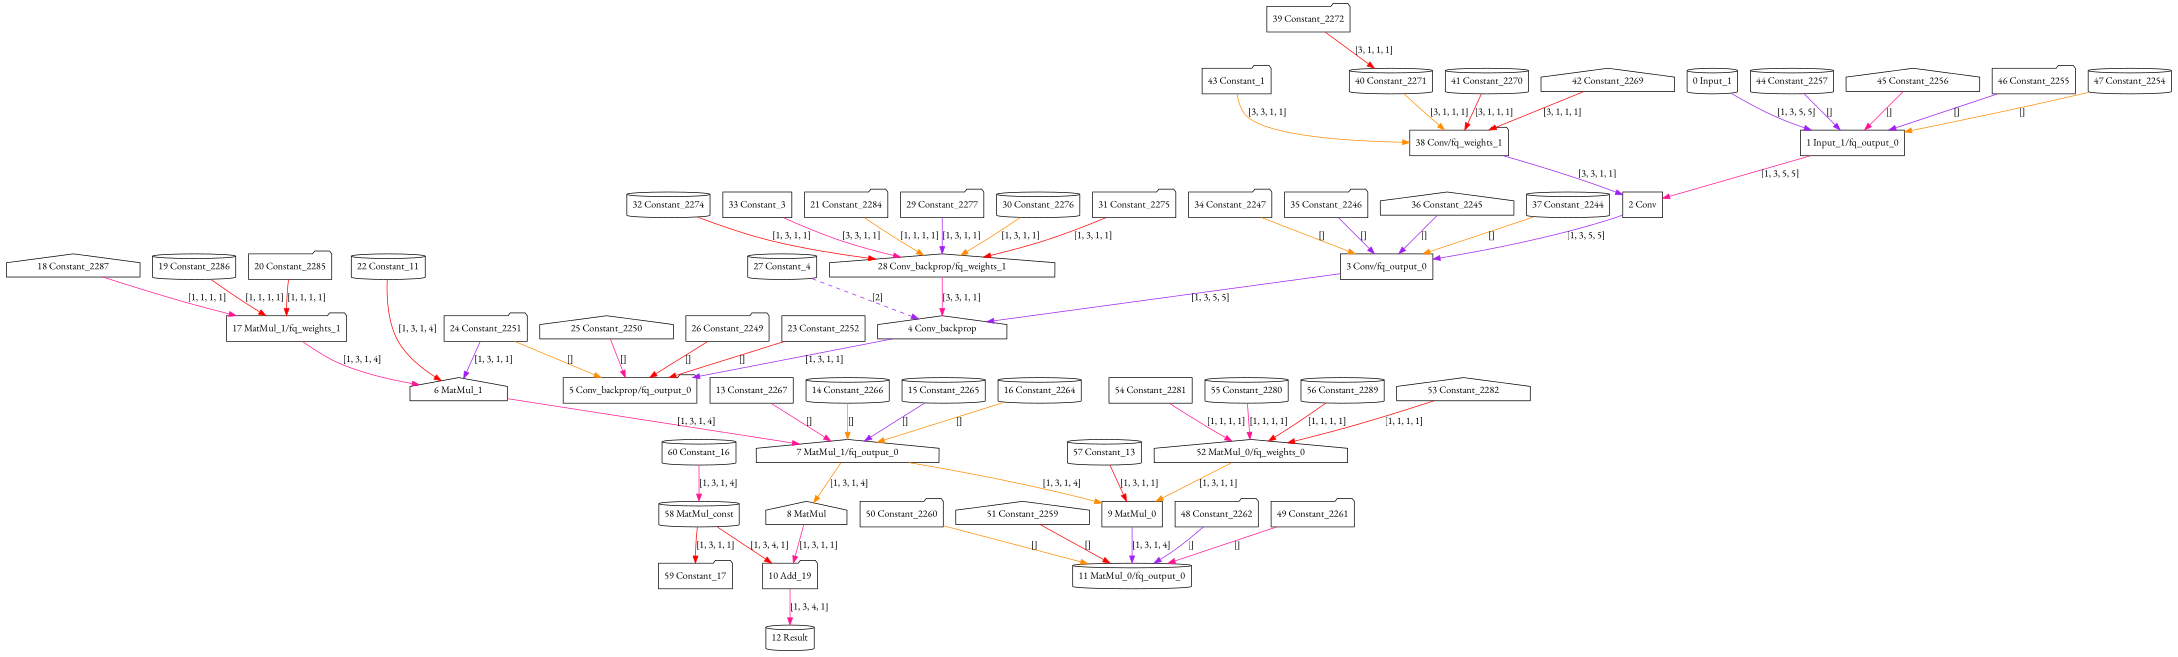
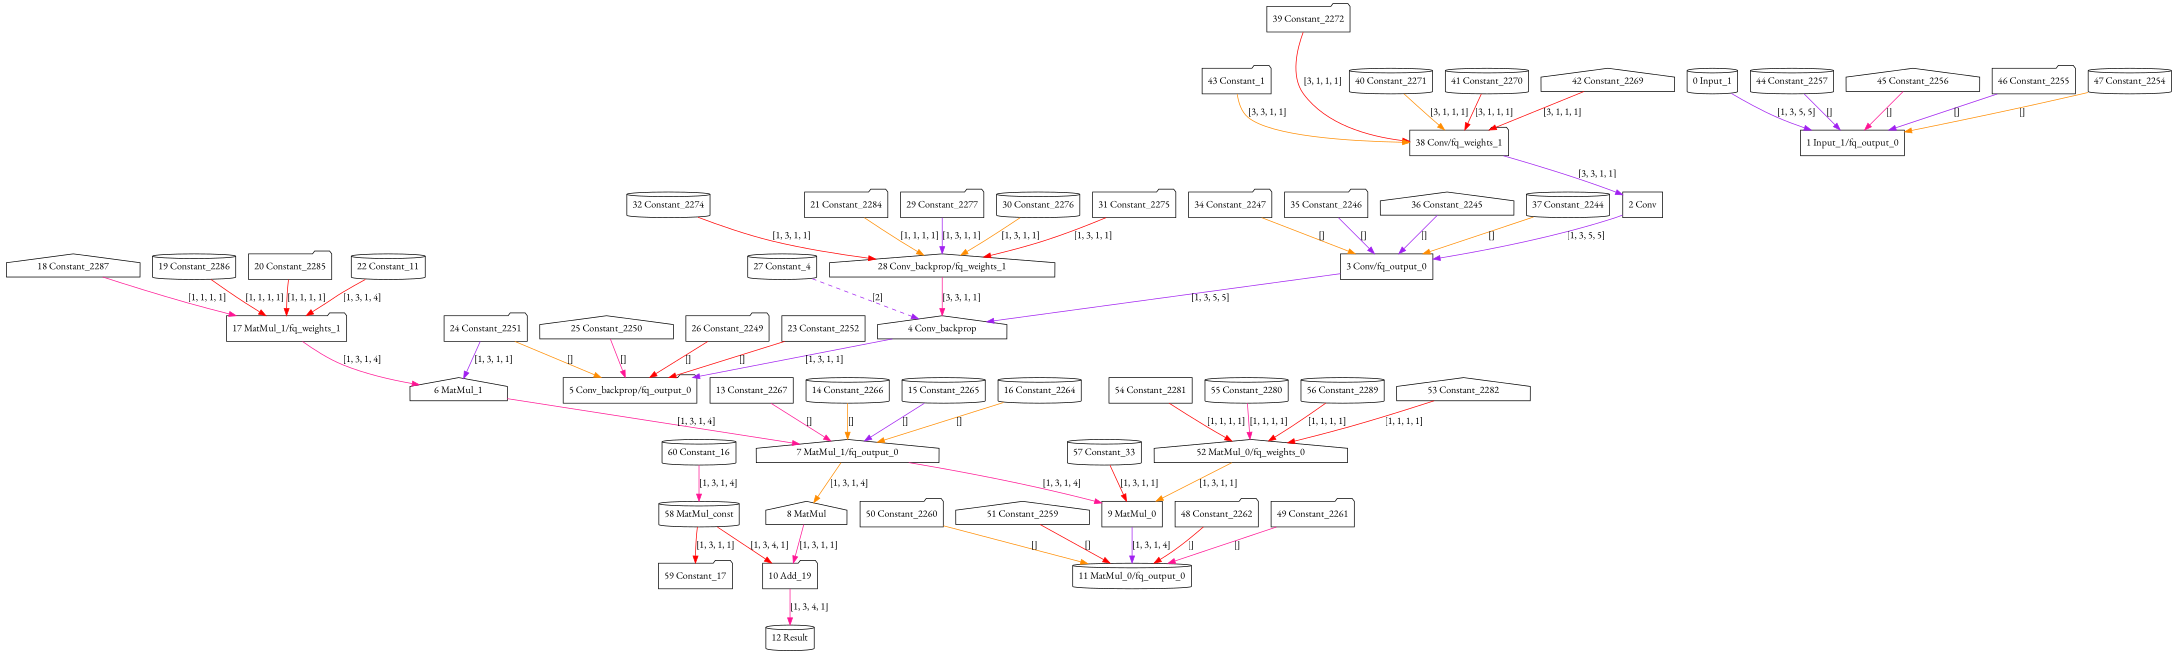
  strict digraph {
    fontname="EB Garamond"
    node [fontname="EB Garamond" shape=cylinder type=Constant]
    edge [color=red fontname="EB Garamond" style=solid]
    "0 Input_1" [type=Parameter]
    "1 Input_1/fq_output_0" [shape=box type=FakeQuantize]
    "2 Conv" [shape=box type=Convolution]
    "3 Conv/fq_output_0" [shape=box type=FakeQuantize]
    "4 Conv_backprop" [shape=house type=ConvolutionBackpropData]
    "5 Conv_backprop/fq_output_0" [shape=folder type=FakeQuantize]
    "6 MatMul_1" [shape=house type=MatMul]
    "7 MatMul_1/fq_output_0" [shape=house type=FakeQuantize]
    "8 MatMul" [shape=house type=MatMul]
    "9 MatMul_0" [shape=box type=MatMul]
    "10 Add_19" [shape=folder type=Add]
    "11 MatMul_0/fq_output_0" [type=FakeQuantize]
    "12 Result" [type=Result]
    "13 Constant_2267" [shape=box]
    "14 Constant_2266"
    "15 Constant_2265"
    "16 Constant_2264"
    "17 MatMul_1/fq_weights_1" [shape=folder type=FakeQuantize]
    "18 Constant_2287" [shape=house]
    "19 Constant_2286"
    "20 Constant_2285" [shape=folder]
    "21 Constant_2284" [shape=folder]
    "28 Conv_backprop/fq_weights_1" [shape=house type=FakeQuantize]
    "22 Constant_11"
    "23 Constant_2252" [shape=box]
    "24 Constant_2251" [shape=folder]
    "25 Constant_2250" [shape=house]
    "26 Constant_2249" [shape=folder]
    "27 Constant_4"
    "29 Constant_2277" [shape=folder]
    "30 Constant_2276"
    "31 Constant_2275" [shape=folder]
    "32 Constant_2274"
-   "33 Constant_3" [shape=box]
    "34 Constant_2247" [shape=folder]
    "35 Constant_2246" [shape=folder]
    "36 Constant_2245" [shape=house]
    "37 Constant_2244"
    "38 Conv/fq_weights_1" [shape=folder type=FakeQuantize]
    "39 Constant_2272" [shape=folder]
    "40 Constant_2271"
    "41 Constant_2270"
    "42 Constant_2269" [shape=house]
    "43 Constant_1" [shape=folder]
    "44 Constant_2257"
    "45 Constant_2256" [shape=house]
    "46 Constant_2255" [shape=folder]
    "47 Constant_2254"
    "48 Constant_2262" [shape=folder]
    "49 Constant_2261" [shape=folder]
    "50 Constant_2260" [shape=folder]
    "51 Constant_2259" [shape=house]
    "52 MatMul_0/fq_weights_0" [shape=house type=FakeQuantize]
    "53 Constant_2282" [shape=house]
    "54 Constant_2281" [shape=box]
    "55 Constant_2280"
    n57 [label="56 Constant_2289"]
-   "57 Constant_13"
+   "57 Constant_13" [label="57 Constant_33"]
    "58 MatMul_const" [type=MatMul]
    "59 Constant_17" [shape=folder]
    "60 Constant_16"
    "0 Input_1" -> "1 Input_1/fq_output_0" [color=purple label="[1, 3, 5, 5]"]
-   "1 Input_1/fq_output_0" -> "2 Conv" [color=deeppink label="[1, 3, 5, 5]"]
    "2 Conv" -> "3 Conv/fq_output_0" [color=purple label="[1, 3, 5, 5]"]
    "3 Conv/fq_output_0" -> "4 Conv_backprop" [color=purple label="[1, 3, 5, 5]"]
    "4 Conv_backprop" -> "5 Conv_backprop/fq_output_0" [color=purple label="[1, 3, 1, 1]"]
    "6 MatMul_1" -> "7 MatMul_1/fq_output_0" [color=deeppink label="[1, 3, 1, 4]"]
    "7 MatMul_1/fq_output_0" -> "8 MatMul" [color=darkorange label="[1, 3, 1, 4]"]
-   "7 MatMul_1/fq_output_0" -> "9 MatMul_0" [color=darkorange label="[1, 3, 1, 4]"]
+   "7 MatMul_1/fq_output_0" -> "9 MatMul_0" [color=deeppink label="[1, 3, 1, 4]"]
    "8 MatMul" -> "10 Add_19" [color=deeppink label="[1, 3, 1, 1]"]
    "9 MatMul_0" -> "11 MatMul_0/fq_output_0" [color=purple label="[1, 3, 1, 4]"]
    "10 Add_19" -> "12 Result" [color=deeppink label="[1, 3, 4, 1]"]
    "13 Constant_2267" -> "7 MatMul_1/fq_output_0" [color=deeppink label="[]"]
    "14 Constant_2266" -> "7 MatMul_1/fq_output_0" [color=darkorange label="[]"]
    "15 Constant_2265" -> "7 MatMul_1/fq_output_0" [color=purple label="[]"]
    "16 Constant_2264" -> "7 MatMul_1/fq_output_0" [color=darkorange label="[]"]
    "17 MatMul_1/fq_weights_1" -> "6 MatMul_1" [color=deeppink label="[1, 3, 1, 4]"]
    "18 Constant_2287" -> "17 MatMul_1/fq_weights_1" [color=deeppink label="[1, 1, 1, 1]"]
    "19 Constant_2286" -> "17 MatMul_1/fq_weights_1" [label="[1, 1, 1, 1]"]
    "20 Constant_2285" -> "17 MatMul_1/fq_weights_1" [label="[1, 1, 1, 1]"]
    "21 Constant_2284" -> "28 Conv_backprop/fq_weights_1" [color=darkorange label="[1, 1, 1, 1]"]
    "28 Conv_backprop/fq_weights_1" -> "4 Conv_backprop" [color=deeppink label="[3, 3, 1, 1]"]
-   "22 Constant_11" -> "6 MatMul_1" [label="[1, 3, 1, 4]"]
+   "22 Constant_11" -> "17 MatMul_1/fq_weights_1" [label="[1, 3, 1, 4]"]
    "23 Constant_2252" -> "5 Conv_backprop/fq_output_0" [label="[]"]
    "24 Constant_2251" -> "5 Conv_backprop/fq_output_0" [color=darkorange label="[]"]
    "24 Constant_2251" -> "6 MatMul_1" [color=purple label="[1, 3, 1, 1]"]
    "25 Constant_2250" -> "5 Conv_backprop/fq_output_0" [color=deeppink label="[]"]
    "26 Constant_2249" -> "5 Conv_backprop/fq_output_0" [label="[]"]
    "27 Constant_4" -> "4 Conv_backprop" [color=purple label="[2]" style=dashed]
    "29 Constant_2277" -> "28 Conv_backprop/fq_weights_1" [color=purple label="[1, 3, 1, 1]"]
    "30 Constant_2276" -> "28 Conv_backprop/fq_weights_1" [color=darkorange label="[1, 3, 1, 1]"]
    "31 Constant_2275" -> "28 Conv_backprop/fq_weights_1" [label="[1, 3, 1, 1]"]
    "32 Constant_2274" -> "28 Conv_backprop/fq_weights_1" [label="[1, 3, 1, 1]"]
-   "33 Constant_3" -> "28 Conv_backprop/fq_weights_1" [color=deeppink label="[3, 3, 1, 1]"]
    "34 Constant_2247" -> "3 Conv/fq_output_0" [color=darkorange label="[]"]
    "35 Constant_2246" -> "3 Conv/fq_output_0" [color=purple label="[]"]
    "36 Constant_2245" -> "3 Conv/fq_output_0" [color=purple label="[]"]
    "37 Constant_2244" -> "3 Conv/fq_output_0" [color=darkorange label="[]"]
    "38 Conv/fq_weights_1" -> "2 Conv" [color=purple label="[3, 3, 1, 1]"]
-   "39 Constant_2272" -> "40 Constant_2271" [label="[3, 1, 1, 1]"]
+   "39 Constant_2272" -> "38 Conv/fq_weights_1" [label="[3, 1, 1, 1]"]
    "40 Constant_2271" -> "38 Conv/fq_weights_1" [color=darkorange label="[3, 1, 1, 1]"]
    "41 Constant_2270" -> "38 Conv/fq_weights_1" [label="[3, 1, 1, 1]"]
    "42 Constant_2269" -> "38 Conv/fq_weights_1" [label="[3, 1, 1, 1]"]
    "43 Constant_1" -> "38 Conv/fq_weights_1" [color=darkorange label="[3, 3, 1, 1]"]
    "44 Constant_2257" -> "1 Input_1/fq_output_0" [color=purple label="[]"]
    "45 Constant_2256" -> "1 Input_1/fq_output_0" [color=deeppink label="[]"]
    "46 Constant_2255" -> "1 Input_1/fq_output_0" [color=purple label="[]"]
    "47 Constant_2254" -> "1 Input_1/fq_output_0" [color=darkorange label="[]"]
-   "48 Constant_2262" -> "11 MatMul_0/fq_output_0" [color=purple label="[]"]
+   "48 Constant_2262" -> "11 MatMul_0/fq_output_0" [label="[]"]
    "49 Constant_2261" -> "11 MatMul_0/fq_output_0" [color=deeppink label="[]"]
    "50 Constant_2260" -> "11 MatMul_0/fq_output_0" [color=darkorange label="[]"]
    "51 Constant_2259" -> "11 MatMul_0/fq_output_0" [label="[]"]
    "52 MatMul_0/fq_weights_0" -> "9 MatMul_0" [color=darkorange label="[1, 3, 1, 1]"]
    "53 Constant_2282" -> "52 MatMul_0/fq_weights_0" [label="[1, 1, 1, 1]"]
-   "54 Constant_2281" -> "52 MatMul_0/fq_weights_0" [color=deeppink label="[1, 1, 1, 1]"]
+   "54 Constant_2281" -> "52 MatMul_0/fq_weights_0" [label="[1, 1, 1, 1]"]
    "55 Constant_2280" -> "52 MatMul_0/fq_weights_0" [color=deeppink label="[1, 1, 1, 1]"]
    n57 -> "52 MatMul_0/fq_weights_0" [label="[1, 1, 1, 1]"]
    "57 Constant_13" -> "9 MatMul_0" [label="[1, 3, 1, 1]"]
    "58 MatMul_const" -> "10 Add_19" [label="[1, 3, 4, 1]"]
    "58 MatMul_const" -> "59 Constant_17" [label="[1, 3, 1, 1]"]
    "60 Constant_16" -> "58 MatMul_const" [color=deeppink label="[1, 3, 1, 4]"]
  }
